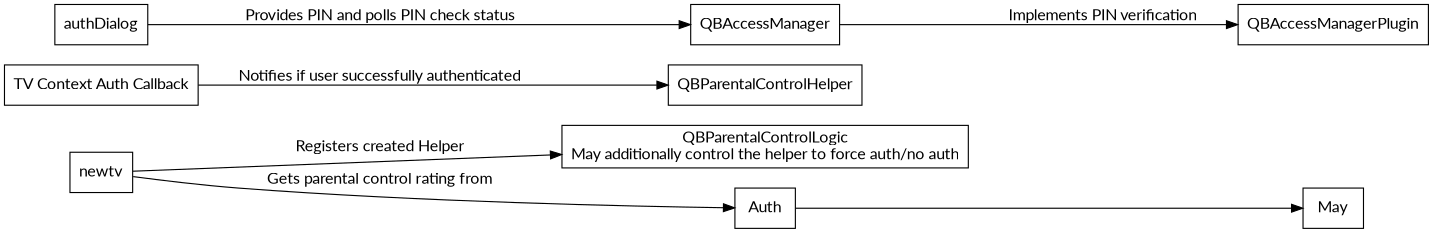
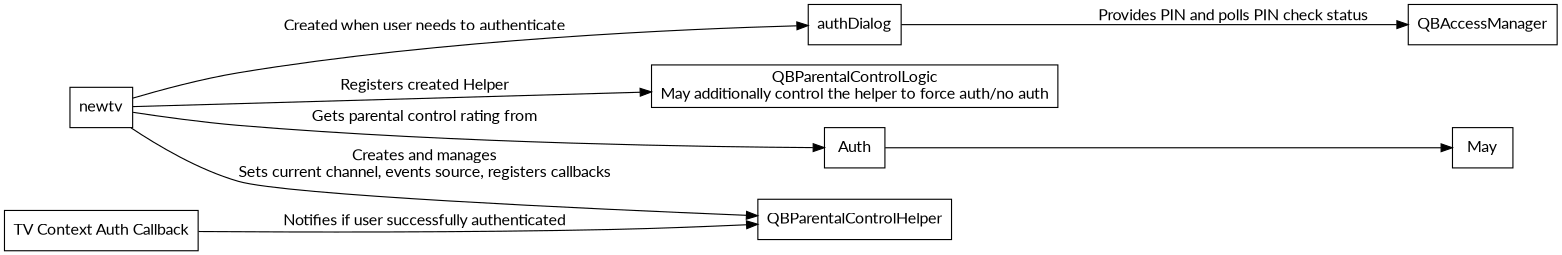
  digraph {
    fontname=Lato
    rankdir=LR
    ranksep=1
    node [fontname=Lato shape=box]
    edge [fontname=Lato]
    QBParentalControlLogic [label=<\N<br/>May additionally control the helper to force auth/no auth>]
    n2 [label=<TV Context Auth Callback>]
    QBParentalControlHelper
    newtv
    n5 [label=Auth]
    authDialog
    n7 [label=May]
    QBAccessManager
-   QBAccessManagerPlugin
    n2 -> QBParentalControlHelper [label=<Notifies if user successfully authenticated>]
    newtv -> QBParentalControlLogic [label=<Registers created Helper>]
+   newtv -> QBParentalControlHelper [label=<Creates and manages<br/>Sets current channel, events source, registers callbacks>]
    newtv -> n5 [label=<Gets parental control rating from>]
+   newtv -> authDialog [label=<Created when user needs to authenticate>]
    n5 -> n7
    authDialog -> QBAccessManager [label=<Provides PIN and polls PIN check status>]
-   QBAccessManager -> QBAccessManagerPlugin [label=<Implements PIN verification>]
  }
